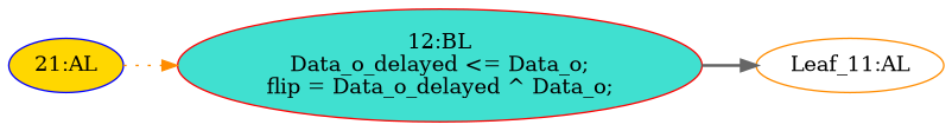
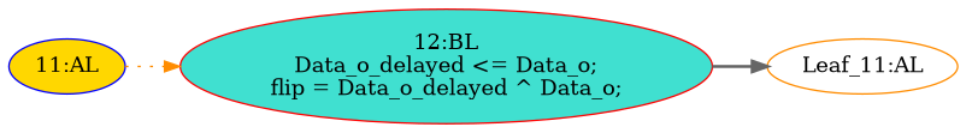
  strict digraph {
    rankdir=LR
    node [style=filled]
    edge [cond="[]" lineno=None]
    n1 [ast="<pyverilog.vparser.ast.Block object at 0x7f69bd079150>" fillcolor=turquoise label="12:BL\nData_o_delayed <= Data_o;\nflip = Data_o_delayed ^ Data_o;" statements="[<pyverilog.vparser.ast.NonblockingSubstitution object at 0x7f69bd2f4c50>, <pyverilog.vparser.ast.BlockingSubstitution object at 0x7f69bd2f4ed0>]" typ=Block color=red]
    n2 [def_var="['flip', 'Data_o_delayed']" label="Leaf_11:AL" color=darkorange style=""]
-   n3 [ast="<pyverilog.vparser.ast.Always object at 0x7f69bd776b10>" clk_sens=True fillcolor=gold label="21:AL" sens="['clk']" statements="[]" typ=Always use_var="['Data_o', 'Data_o_delayed']" color=blue]
+   n3 [ast="<pyverilog.vparser.ast.Always object at 0x7f69bd776b10>" clk_sens=True fillcolor=gold label="11:AL" sens="['clk']" statements="[]" typ=Always use_var="['Data_o', 'Data_o_delayed']" color=blue]
    n1 -> n2 [color=gray40 style=bold]
    n3 -> n1 [color=darkorange style=dotted]
  }
